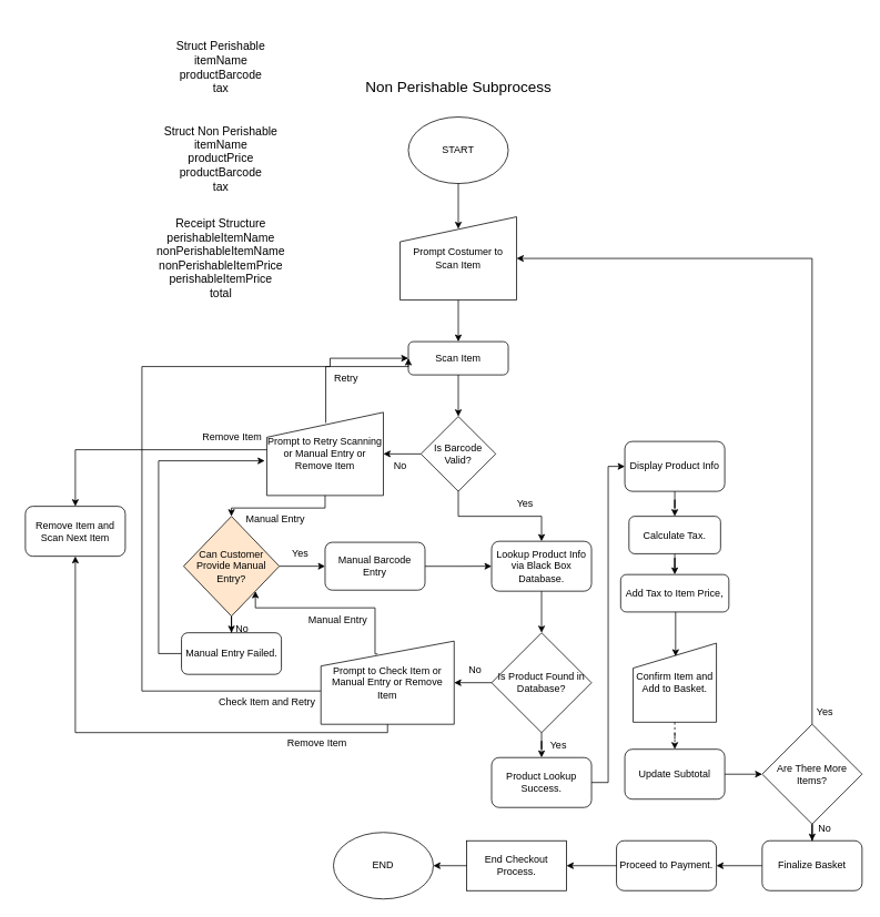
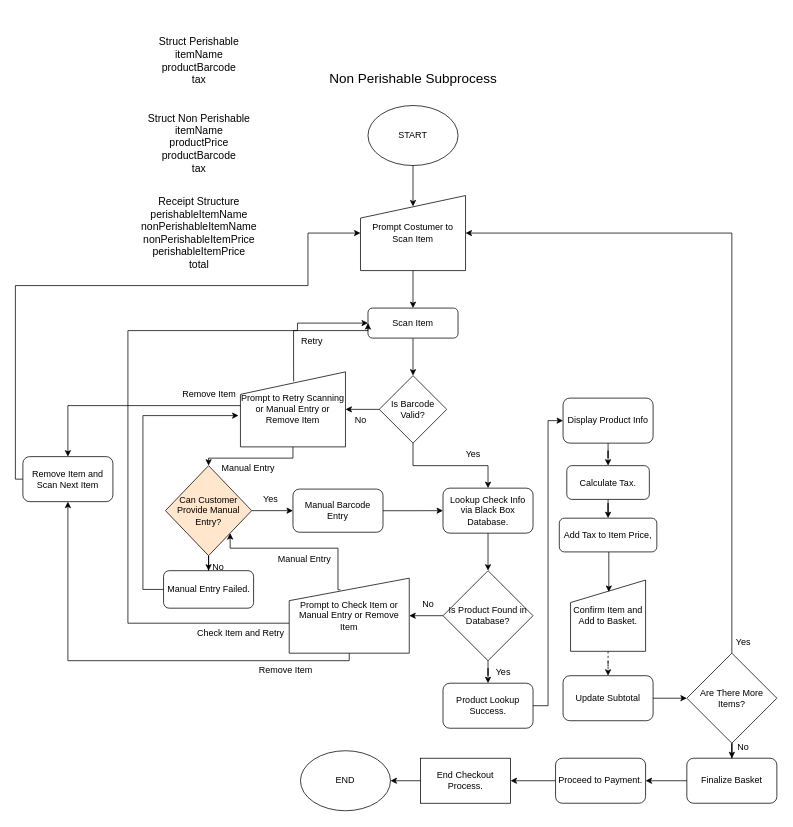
  <mxCell id="0" />
  <mxCell id="1" parent="0" />
  <mxCell id="2" value="" style="group" parent="1" vertex="1" connectable="0"><mxGeometry x="370" y="85" width="665" height="995" as="geometry" /></mxCell>
  <mxCell id="3" value="" style="group" parent="2" vertex="1" connectable="0"><mxGeometry x="-210" y="-65" width="210" height="355" as="geometry" /></mxCell>
  <mxCell id="4" value="&lt;font style=&quot;font-size: 14px;&quot;&gt;Struct Perishable &lt;br&gt;itemName&lt;br&gt;productBarcode&lt;br&gt;tax&lt;/font&gt;" style="text;html=1;strokeColor=none;fillColor=none;align=center;verticalAlign=middle;whiteSpace=wrap;rounded=0;" parent="3" vertex="1"><mxGeometry x="40" width="130" height="120" as="geometry" /></mxCell>
  <mxCell id="5" value="&lt;font style=&quot;font-size: 14px;&quot;&gt;Struct Non Perishable&lt;br&gt;itemName&lt;br style=&quot;border-color: var(--border-color);&quot;&gt;productPrice&lt;br&gt;productBarcode&lt;br&gt;tax&lt;br&gt;&lt;/font&gt;" style="text;html=1;strokeColor=none;fillColor=none;align=center;verticalAlign=middle;whiteSpace=wrap;rounded=0;" parent="3" vertex="1"><mxGeometry x="35" y="120" width="140" height="100" as="geometry" /></mxCell>
  <mxCell id="6" value="&lt;font style=&quot;font-size: 14px;&quot;&gt;Receipt Structure&lt;br&gt;perishableItemName&lt;br&gt;nonPerishableItemName&lt;br&gt;nonPerishableItemPrice&lt;br&gt;perishableItemPrice&lt;br&gt;total&lt;/font&gt;" style="text;html=1;strokeColor=none;fillColor=none;align=center;verticalAlign=middle;whiteSpace=wrap;rounded=0;" parent="3" vertex="1"><mxGeometry y="225" width="210" height="130" as="geometry" /></mxCell>
  <mxCell id="7" value="START" style="ellipse;whiteSpace=wrap;html=1;container=0;" parent="2" vertex="1"><mxGeometry x="120" y="55" width="120" height="80" as="geometry" /></mxCell>
  <mxCell id="8" value="Prompt Costumer to Scan Item" style="shape=manualInput;whiteSpace=wrap;html=1;container=0;" parent="2" vertex="1"><mxGeometry x="110" y="175" width="140" height="100" as="geometry" /></mxCell>
  <mxCell id="9" value="Scan Item" style="rounded=1;whiteSpace=wrap;html=1;container=0;" parent="2" vertex="1"><mxGeometry x="120" y="325" width="120" height="40" as="geometry" /></mxCell>
  <mxCell id="10" style="edgeStyle=orthogonalEdgeStyle;rounded=0;orthogonalLoop=1;jettySize=auto;html=1;entryX=0.5;entryY=0;entryDx=0;entryDy=0;" parent="2" source="8" target="9" edge="1"><mxGeometry relative="1" as="geometry" /></mxCell>
  <mxCell id="11" style="edgeStyle=orthogonalEdgeStyle;rounded=0;orthogonalLoop=1;jettySize=auto;html=1;entryX=0.5;entryY=0.145;entryDx=0;entryDy=0;entryPerimeter=0;" parent="2" source="7" target="8" edge="1"><mxGeometry relative="1" as="geometry" /></mxCell>
  <mxCell id="12" value="Is Barcode Valid?" style="rhombus;whiteSpace=wrap;html=1;container=0;" parent="2" vertex="1"><mxGeometry x="135" y="415" width="90" height="90" as="geometry" /></mxCell>
  <mxCell id="13" style="edgeStyle=orthogonalEdgeStyle;rounded=0;orthogonalLoop=1;jettySize=auto;html=1;entryX=0.5;entryY=0;entryDx=0;entryDy=0;" parent="2" source="9" target="12" edge="1"><mxGeometry relative="1" as="geometry" /></mxCell>
  <mxCell id="14" style="edgeStyle=orthogonalEdgeStyle;rounded=0;orthogonalLoop=1;jettySize=auto;html=1;entryX=0;entryY=0.5;entryDx=0;entryDy=0;exitX=0.506;exitY=0.127;exitDx=0;exitDy=0;exitPerimeter=0;" parent="2" source="15" target="9" edge="1"><mxGeometry relative="1" as="geometry"><Array as="points"><mxPoint x="26" y="355" /></Array></mxGeometry></mxCell>
  <mxCell id="15" value="Prompt to Retry Scanning or Manual Entry or Remove Item" style="shape=manualInput;whiteSpace=wrap;html=1;container=0;" parent="2" vertex="1"><mxGeometry x="-50" y="410" width="140" height="100" as="geometry" /></mxCell>
  <mxCell id="16" style="edgeStyle=orthogonalEdgeStyle;rounded=0;orthogonalLoop=1;jettySize=auto;html=1;entryX=1;entryY=0.5;entryDx=0;entryDy=0;" parent="2" source="12" target="15" edge="1"><mxGeometry relative="1" as="geometry" /></mxCell>
  <mxCell id="17" value="No" style="text;html=1;align=center;verticalAlign=middle;resizable=0;points=[];autosize=1;strokeColor=none;fillColor=none;container=0;" parent="2" vertex="1"><mxGeometry x="90" y="460" width="40" height="30" as="geometry" /></mxCell>
- <mxCell id="18" value="Lookup Product Info via Black Box Database." style="rounded=1;whiteSpace=wrap;html=1;container=0;" parent="2" vertex="1"><mxGeometry x="220" y="565" width="120" height="60" as="geometry" /></mxCell>
+ <mxCell id="18" value="Lookup Check Info via Black Box Database." style="rounded=1;whiteSpace=wrap;html=1;container=0;" parent="2" vertex="1"><mxGeometry x="220" y="565" width="120" height="60" as="geometry" /></mxCell>
  <mxCell id="19" style="edgeStyle=orthogonalEdgeStyle;rounded=0;orthogonalLoop=1;jettySize=auto;html=1;entryX=0.5;entryY=0;entryDx=0;entryDy=0;" parent="2" source="12" target="18" edge="1"><mxGeometry relative="1" as="geometry" /></mxCell>
  <mxCell id="20" value="Is Product Found in Database?" style="rhombus;whiteSpace=wrap;html=1;container=0;" parent="2" vertex="1"><mxGeometry x="220" y="675" width="120" height="120" as="geometry" /></mxCell>
  <mxCell id="21" style="edgeStyle=orthogonalEdgeStyle;rounded=0;orthogonalLoop=1;jettySize=auto;html=1;entryX=0.5;entryY=0;entryDx=0;entryDy=0;" parent="2" source="18" target="20" edge="1"><mxGeometry relative="1" as="geometry" /></mxCell>
  <mxCell id="22" value="No" style="text;html=1;align=center;verticalAlign=middle;resizable=0;points=[];autosize=1;strokeColor=none;fillColor=none;container=0;" parent="2" vertex="1"><mxGeometry x="180" y="705" width="40" height="30" as="geometry" /></mxCell>
  <mxCell id="23" value="Yes" style="text;html=1;align=center;verticalAlign=middle;resizable=0;points=[];autosize=1;strokeColor=none;fillColor=none;container=0;" parent="2" vertex="1"><mxGeometry x="240" y="505" width="40" height="30" as="geometry" /></mxCell>
  <mxCell id="24" value="Product Lookup Success." style="rounded=1;whiteSpace=wrap;html=1;container=0;" parent="2" vertex="1"><mxGeometry x="220" y="825" width="120" height="60" as="geometry" /></mxCell>
  <mxCell id="25" style="edgeStyle=orthogonalEdgeStyle;rounded=0;orthogonalLoop=1;jettySize=auto;html=1;entryX=0.5;entryY=0;entryDx=0;entryDy=0;" parent="2" source="20" target="24" edge="1"><mxGeometry relative="1" as="geometry" /></mxCell>
  <mxCell id="26" value="Yes" style="text;html=1;align=center;verticalAlign=middle;resizable=0;points=[];autosize=1;strokeColor=none;fillColor=none;container=0;" parent="2" vertex="1"><mxGeometry x="280" y="795" width="40" height="30" as="geometry" /></mxCell>
  <mxCell id="27" value="Confirm Item and Add to Basket." style="shape=manualInput;whiteSpace=wrap;html=1;container=0;" parent="2" vertex="1"><mxGeometry x="390" y="687.5" width="100" height="95" as="geometry" /></mxCell>
  <mxCell id="28" value="Update Subtotal" style="rounded=1;whiteSpace=wrap;html=1;container=0;" parent="2" vertex="1"><mxGeometry x="380" y="815" width="120" height="60" as="geometry" /></mxCell>
  <mxCell id="29" style="edgeStyle=orthogonalEdgeStyle;rounded=0;orthogonalLoop=1;jettySize=auto;html=1;entryX=0.5;entryY=0;entryDx=0;entryDy=0;dashed=1;" parent="2" source="27" target="28" edge="1"><mxGeometry relative="1" as="geometry" /></mxCell>
  <mxCell id="30" value="Finalize Basket" style="rounded=1;whiteSpace=wrap;html=1;container=0;" parent="2" vertex="1"><mxGeometry x="545" y="925" width="120" height="60" as="geometry" /></mxCell>
  <mxCell id="31" value="Proceed to Payment." style="rounded=1;whiteSpace=wrap;html=1;container=0;" parent="2" vertex="1"><mxGeometry x="370" y="925" width="120" height="60" as="geometry" /></mxCell>
  <mxCell id="32" style="edgeStyle=orthogonalEdgeStyle;rounded=0;orthogonalLoop=1;jettySize=auto;html=1;entryX=1;entryY=0.5;entryDx=0;entryDy=0;" parent="2" source="30" target="31" edge="1"><mxGeometry relative="1" as="geometry" /></mxCell>
  <mxCell id="33" value="End Checkout Process." style="whiteSpace=wrap;html=1;container=0;rounded=0;" parent="2" vertex="1"><mxGeometry x="190" y="925" width="120" height="60" as="geometry" /></mxCell>
  <mxCell id="34" style="edgeStyle=orthogonalEdgeStyle;rounded=0;orthogonalLoop=1;jettySize=auto;html=1;entryX=1;entryY=0.5;entryDx=0;entryDy=0;" parent="2" source="31" target="33" edge="1"><mxGeometry relative="1" as="geometry" /></mxCell>
  <mxCell id="35" value="Yes" style="text;html=1;align=center;verticalAlign=middle;resizable=0;points=[];autosize=1;strokeColor=none;fillColor=none;container=0;" parent="2" vertex="1"><mxGeometry x="600" y="755" width="40" height="30" as="geometry" /></mxCell>
  <mxCell id="36" style="edgeStyle=orthogonalEdgeStyle;rounded=0;orthogonalLoop=1;jettySize=auto;html=1;entryX=0.5;entryY=0;entryDx=0;entryDy=0;" parent="2" source="38" target="30" edge="1"><mxGeometry relative="1" as="geometry" /></mxCell>
  <mxCell id="37" style="edgeStyle=orthogonalEdgeStyle;rounded=0;orthogonalLoop=1;jettySize=auto;html=1;entryX=1;entryY=0.5;entryDx=0;entryDy=0;" parent="2" source="38" target="8" edge="1"><mxGeometry relative="1" as="geometry"><Array as="points"><mxPoint x="605" y="225" /></Array></mxGeometry></mxCell>
  <mxCell id="38" value="Are There More Items?" style="rhombus;whiteSpace=wrap;html=1;container=0;" parent="2" vertex="1"><mxGeometry x="545" y="785" width="120" height="120" as="geometry" /></mxCell>
  <mxCell id="39" style="edgeStyle=orthogonalEdgeStyle;rounded=0;orthogonalLoop=1;jettySize=auto;html=1;entryX=0;entryY=0.5;entryDx=0;entryDy=0;" parent="2" source="28" target="38" edge="1"><mxGeometry relative="1" as="geometry" /></mxCell>
  <mxCell id="40" value="No" style="text;html=1;align=center;verticalAlign=middle;resizable=0;points=[];autosize=1;strokeColor=none;fillColor=none;container=0;" parent="2" vertex="1"><mxGeometry x="600" y="895" width="40" height="30" as="geometry" /></mxCell>
  <mxCell id="41" value="END" style="ellipse;whiteSpace=wrap;html=1;container=0;" parent="2" vertex="1"><mxGeometry x="30" y="915" width="120" height="80" as="geometry" /></mxCell>
  <mxCell id="42" style="edgeStyle=orthogonalEdgeStyle;rounded=0;orthogonalLoop=1;jettySize=auto;html=1;entryX=1;entryY=0.5;entryDx=0;entryDy=0;" parent="2" source="33" target="41" edge="1"><mxGeometry relative="1" as="geometry" /></mxCell>
  <mxCell id="43" value="&lt;font style=&quot;font-size: 18px;&quot;&gt;Non Perishable Subprocess&lt;/font&gt;" style="text;html=1;align=center;verticalAlign=middle;resizable=0;points=[];autosize=1;strokeColor=none;fillColor=none;container=0;" parent="2" vertex="1"><mxGeometry x="55" width="250" height="40" as="geometry" /></mxCell>
  <mxCell id="44" value="Display Product Info" style="rounded=1;whiteSpace=wrap;html=1;container=0;" parent="2" vertex="1"><mxGeometry x="380" y="445" width="120" height="60" as="geometry" /></mxCell>
  <mxCell id="45" style="edgeStyle=orthogonalEdgeStyle;rounded=0;orthogonalLoop=1;jettySize=auto;html=1;entryX=0;entryY=0.5;entryDx=0;entryDy=0;" parent="2" source="24" target="44" edge="1"><mxGeometry relative="1" as="geometry" /></mxCell>
  <mxCell id="46" value="Calculate Tax." style="rounded=1;whiteSpace=wrap;html=1;container=0;" parent="2" vertex="1"><mxGeometry x="385" y="535" width="110" height="45" as="geometry" /></mxCell>
  <mxCell id="47" style="edgeStyle=orthogonalEdgeStyle;rounded=0;orthogonalLoop=1;jettySize=auto;html=1;entryX=0.5;entryY=0;entryDx=0;entryDy=0;" parent="2" source="44" target="46" edge="1"><mxGeometry relative="1" as="geometry" /></mxCell>
  <mxCell id="48" value="Add Tax to Item Price," style="rounded=1;whiteSpace=wrap;html=1;container=0;" parent="2" vertex="1"><mxGeometry x="375" y="605" width="130" height="45" as="geometry" /></mxCell>
  <mxCell id="49" style="edgeStyle=orthogonalEdgeStyle;rounded=0;orthogonalLoop=1;jettySize=auto;html=1;entryX=0.5;entryY=0;entryDx=0;entryDy=0;" parent="2" source="46" target="48" edge="1"><mxGeometry relative="1" as="geometry" /></mxCell>
  <mxCell id="50" style="edgeStyle=orthogonalEdgeStyle;rounded=0;orthogonalLoop=1;jettySize=auto;html=1;entryX=0.51;entryY=0.167;entryDx=0;entryDy=0;entryPerimeter=0;" parent="2" source="48" target="27" edge="1"><mxGeometry relative="1" as="geometry"><Array as="points"><mxPoint x="440" y="703" /></Array></mxGeometry></mxCell>
  <mxCell id="51" style="edgeStyle=orthogonalEdgeStyle;rounded=0;orthogonalLoop=1;jettySize=auto;html=1;entryX=0;entryY=0.5;entryDx=0;entryDy=0;" parent="2" source="52" target="9" edge="1"><mxGeometry relative="1" as="geometry"><Array as="points"><mxPoint x="-200" y="745" /><mxPoint x="-200" y="355" /></Array></mxGeometry></mxCell>
  <mxCell id="52" value="Prompt to Check Item or Manual Entry or Remove Item" style="shape=manualInput;whiteSpace=wrap;html=1;container=0;" parent="2" vertex="1"><mxGeometry x="15" y="685" width="160" height="100" as="geometry" /></mxCell>
  <mxCell id="53" style="edgeStyle=orthogonalEdgeStyle;rounded=0;orthogonalLoop=1;jettySize=auto;html=1;entryX=1;entryY=0.5;entryDx=0;entryDy=0;" parent="2" source="20" target="52" edge="1"><mxGeometry relative="1" as="geometry" /></mxCell>
  <mxCell id="54" value="Retry" style="text;html=1;align=center;verticalAlign=middle;resizable=0;points=[];autosize=1;strokeColor=none;fillColor=none;container=0;" parent="2" vertex="1"><mxGeometry x="20" y="355" width="50" height="30" as="geometry" /></mxCell>
  <mxCell id="55" style="edgeStyle=orthogonalEdgeStyle;rounded=0;orthogonalLoop=1;jettySize=auto;html=1;" parent="2" source="56" edge="1"><mxGeometry relative="1" as="geometry"><mxPoint x="220" y="595" as="targetPoint" /></mxGeometry></mxCell>
  <mxCell id="56" value="Manual Barcode Entry" style="rounded=1;whiteSpace=wrap;html=1;container=0;" parent="2" vertex="1"><mxGeometry x="20" y="566.25" width="120" height="57.5" as="geometry" /></mxCell>
  <mxCell id="57" value="Manual Entry" style="text;html=1;align=center;verticalAlign=middle;resizable=0;points=[];autosize=1;strokeColor=none;fillColor=none;container=0;" parent="2" vertex="1"><mxGeometry x="-10" y="645" width="90" height="30" as="geometry" /></mxCell>
  <mxCell id="58" style="edgeStyle=orthogonalEdgeStyle;rounded=0;orthogonalLoop=1;jettySize=auto;html=1;entryX=0;entryY=0.5;entryDx=0;entryDy=0;" parent="1" source="60" target="56" edge="1"><mxGeometry relative="1" as="geometry" /></mxCell>
  <mxCell id="59" style="edgeStyle=orthogonalEdgeStyle;rounded=0;orthogonalLoop=1;jettySize=auto;html=1;entryX=0.5;entryY=0;entryDx=0;entryDy=0;" parent="1" source="60" target="63" edge="1"><mxGeometry relative="1" as="geometry" /></mxCell>
  <mxCell id="60" value="Can Customer Provide Manual Entry?" style="rhombus;whiteSpace=wrap;html=1;container=0;fillColor=#ffe6cc;" parent="1" vertex="1"><mxGeometry x="220" y="620" width="115" height="120" as="geometry" /></mxCell>
  <mxCell id="61" style="edgeStyle=orthogonalEdgeStyle;rounded=0;orthogonalLoop=1;jettySize=auto;html=1;exitX=0.5;exitY=1;exitDx=0;exitDy=0;entryX=0.5;entryY=0;entryDx=0;entryDy=0;" parent="1" source="15" target="60" edge="1"><mxGeometry relative="1" as="geometry"><Array as="points"><mxPoint x="390" y="610" /><mxPoint x="277" y="610" /></Array></mxGeometry></mxCell>
  <mxCell id="62" value="Yes" style="text;html=1;align=center;verticalAlign=middle;resizable=0;points=[];autosize=1;strokeColor=none;fillColor=none;container=0;" parent="1" vertex="1"><mxGeometry x="340" y="650" width="40" height="30" as="geometry" /></mxCell>
  <mxCell id="63" value="Manual Entry Failed." style="rounded=1;whiteSpace=wrap;html=1;container=0;" parent="1" vertex="1"><mxGeometry x="217.5" y="760" width="120" height="50" as="geometry" /></mxCell>
  <mxCell id="64" style="edgeStyle=orthogonalEdgeStyle;rounded=0;orthogonalLoop=1;jettySize=auto;html=1;entryX=-0.018;entryY=0.583;entryDx=0;entryDy=0;entryPerimeter=0;exitX=0;exitY=0.5;exitDx=0;exitDy=0;" parent="1" source="63" target="15" edge="1"><mxGeometry relative="1" as="geometry"><Array as="points"><mxPoint x="190" y="785" /><mxPoint x="190" y="553" /></Array></mxGeometry></mxCell>
  <mxCell id="65" value="No" style="text;html=1;align=center;verticalAlign=middle;resizable=0;points=[];autosize=1;strokeColor=none;fillColor=none;container=0;" parent="1" vertex="1"><mxGeometry x="270" y="740" width="40" height="30" as="geometry" /></mxCell>
  <mxCell id="66" value="Manual Entry" style="text;html=1;align=center;verticalAlign=middle;resizable=0;points=[];autosize=1;strokeColor=none;fillColor=none;container=0;" parent="1" vertex="1"><mxGeometry x="285" y="608" width="90" height="30" as="geometry" /></mxCell>
  <mxCell id="67" value="Check Item and Retry" style="text;html=1;align=center;verticalAlign=middle;resizable=0;points=[];autosize=1;strokeColor=none;fillColor=none;container=0;" parent="1" vertex="1"><mxGeometry x="250" y="828" width="140" height="30" as="geometry" /></mxCell>
+ <mxCell id="68" style="edgeStyle=orthogonalEdgeStyle;rounded=0;orthogonalLoop=1;jettySize=auto;html=1;entryX=0;entryY=0.5;entryDx=0;entryDy=0;" parent="1" source="69" target="8" edge="1"><mxGeometry relative="1" as="geometry"><Array as="points"><mxPoint x="20" y="638" /><mxPoint x="20" y="380" /><mxPoint x="410" y="380" /><mxPoint x="410" y="310" /></Array></mxGeometry></mxCell>
  <mxCell id="69" value="Remove Item and Scan Next Item" style="rounded=1;whiteSpace=wrap;html=1;container=0;" parent="1" vertex="1"><mxGeometry x="30" y="608" width="120" height="60" as="geometry" /></mxCell>
  <mxCell id="70" style="edgeStyle=orthogonalEdgeStyle;rounded=0;orthogonalLoop=1;jettySize=auto;html=1;entryX=0.5;entryY=1;entryDx=0;entryDy=0;" parent="1" source="52" target="69" edge="1"><mxGeometry relative="1" as="geometry"><Array as="points"><mxPoint x="465" y="880" /><mxPoint x="90" y="880" /></Array></mxGeometry></mxCell>
  <mxCell id="71" value="Remove Item" style="text;html=1;align=center;verticalAlign=middle;resizable=0;points=[];autosize=1;strokeColor=none;fillColor=none;container=0;" parent="1" vertex="1"><mxGeometry x="335" y="878" width="90" height="30" as="geometry" /></mxCell>
  <mxCell id="72" style="edgeStyle=orthogonalEdgeStyle;rounded=0;orthogonalLoop=1;jettySize=auto;html=1;entryX=0.5;entryY=0;entryDx=0;entryDy=0;" parent="1" source="15" target="69" edge="1"><mxGeometry relative="1" as="geometry"><Array as="points"><mxPoint x="90" y="540" /></Array></mxGeometry></mxCell>
  <mxCell id="73" value="Remove Item" style="text;html=1;align=center;verticalAlign=middle;resizable=0;points=[];autosize=1;strokeColor=none;fillColor=none;container=0;" parent="1" vertex="1"><mxGeometry x="232.5" y="510" width="90" height="30" as="geometry" /></mxCell>
  <mxCell id="74" style="edgeStyle=orthogonalEdgeStyle;rounded=0;orthogonalLoop=1;jettySize=auto;html=1;entryX=1;entryY=1;entryDx=0;entryDy=0;exitX=0.426;exitY=0.155;exitDx=0;exitDy=0;exitPerimeter=0;" parent="1" source="52" target="60" edge="1"><mxGeometry relative="1" as="geometry"><mxPoint x="450" y="780" as="sourcePoint" /><Array as="points"><mxPoint x="450" y="786" /><mxPoint x="450" y="730" /><mxPoint x="306" y="730" /></Array></mxGeometry></mxCell>
